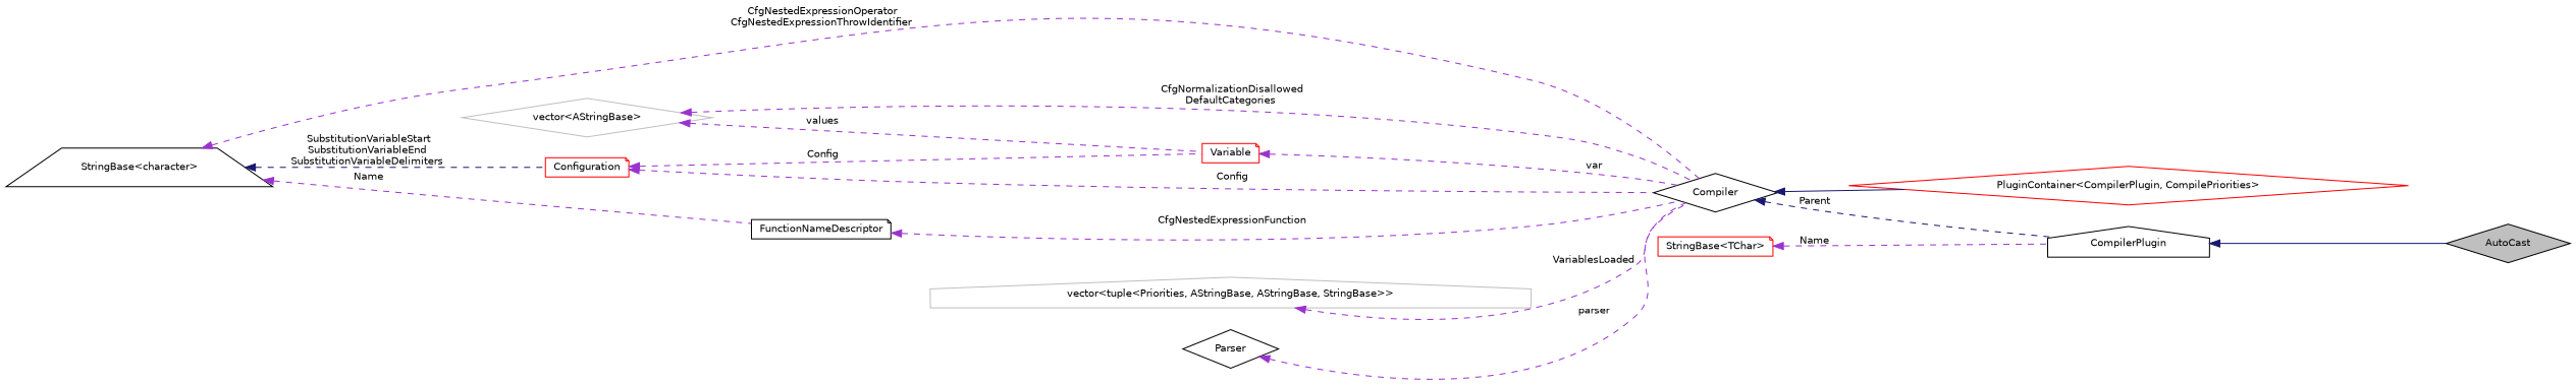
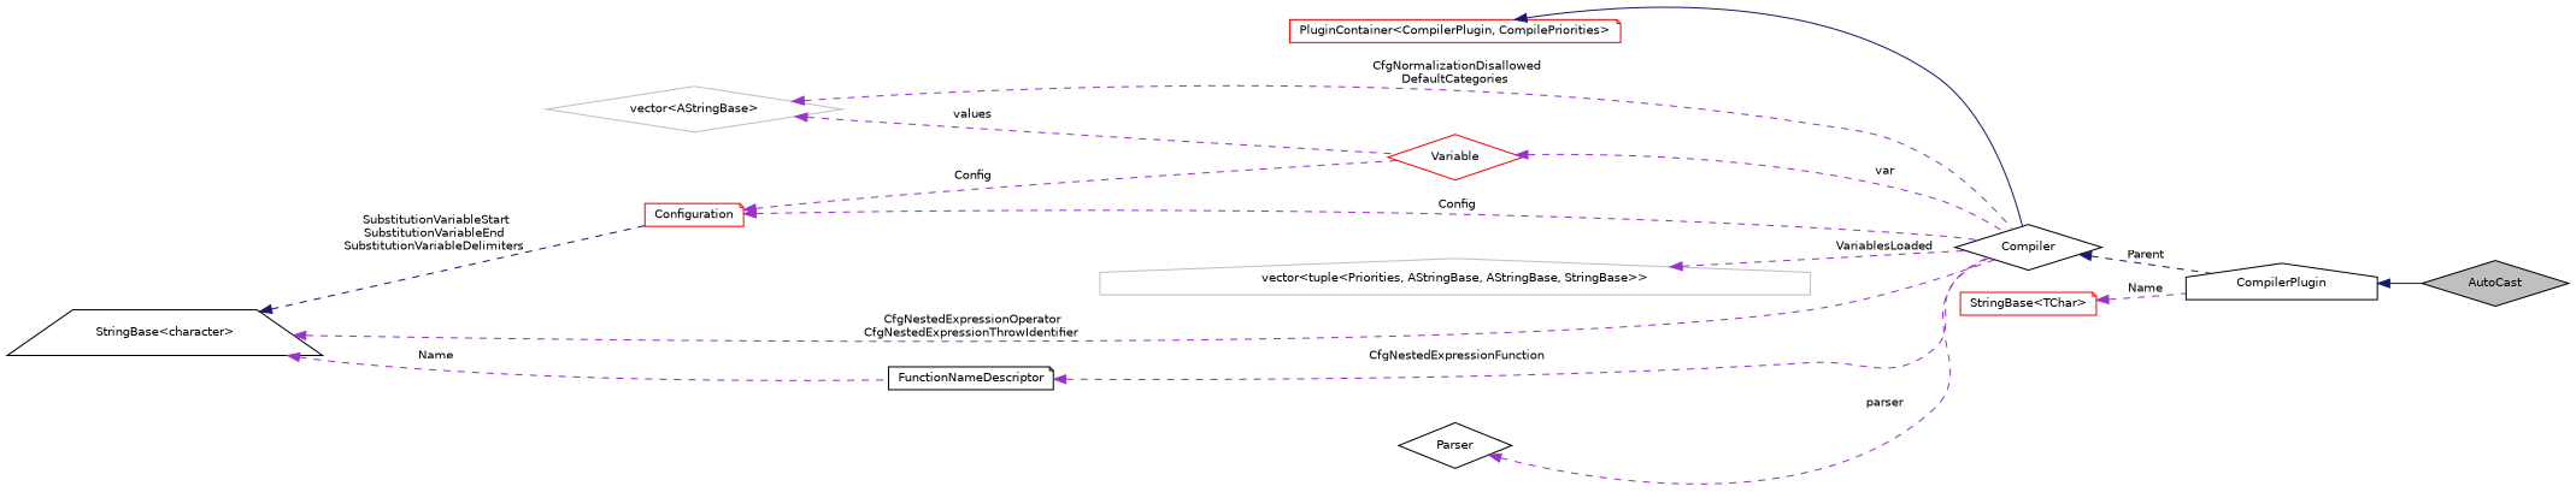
  digraph {
    rankdir=LR
    node [color=black fillcolor=white fontname=Helvetica fontsize=10 shape=diamond style=filled]
    edge [color=darkorchid3 dir=back fontname=Helvetica fontsize=10 labelfontname=Helvetica labelfontsize=10 style=dashed]
    n1 [fillcolor=grey75 fontcolor=black height=0.2 label=AutoCast width=0.4]
-   n2 [color=red height=0.2 label="PluginContainer\<CompilerPlugin, CompilePriorities\>" width=0.4]
+   n2 [color=red height=0.2 label="PluginContainer\<CompilerPlugin, CompilePriorities\>" shape=note width=0.4]
    n3 [height=0.2 label=Compiler width=0.4]
    n4 [height=0.2 label=CompilerPlugin shape=house width=0.4]
    n5 [color=grey75 height=0.2 label="vector\<AStringBase\>" width=0.4]
-   n6 [color=red height=0.2 label=Variable shape=note width=0.4]
+   n6 [color=red height=0.2 label=Variable width=0.4]
    n7 [color=red height=0.2 label=Configuration shape=note width=0.4]
    n8 [color=grey75 height=0.2 label="vector\<tuple\<Priorities, AStringBase, AStringBase, StringBase\>\>" shape=house width=0.4]
    n9 [height=0.2 label="StringBase\<character\>" shape=trapezium width=0.4]
    n10 [height=0.2 label=FunctionNameDescriptor shape=note width=0.4]
    n11 [color=red height=0.2 label="StringBase\<TChar\>" shape=note width=0.4]
    n12 [height=0.2 label=Parser width=0.4]
-   n3 -> n2 [color=midnightblue style=solid]
+   n2 -> n3 [color=midnightblue style=solid]
    n3 -> n4 [color=midnightblue label=" Parent"]
    n4 -> n1 [color=midnightblue style=solid]
    n5 -> n3 [label=" CfgNormalizationDisallowed\nDefaultCategories"]
    n5 -> n6 [label=" values"]
    n6 -> n3 [label=" var"]
    n7 -> n3 [label=" Config"]
    n7 -> n6 [label=" Config"]
    n8 -> n3 [label=" VariablesLoaded"]
    n9 -> n3 [label=" CfgNestedExpressionOperator\nCfgNestedExpressionThrowIdentifier"]
    n9 -> n7 [color=midnightblue label=" SubstitutionVariableStart\nSubstitutionVariableEnd\nSubstitutionVariableDelimiters"]
    n9 -> n10 [label=" Name"]
    n10 -> n3 [label=" CfgNestedExpressionFunction"]
    n11 -> n4 [label=" Name"]
    n12 -> n3 [label=" parser"]
  }
